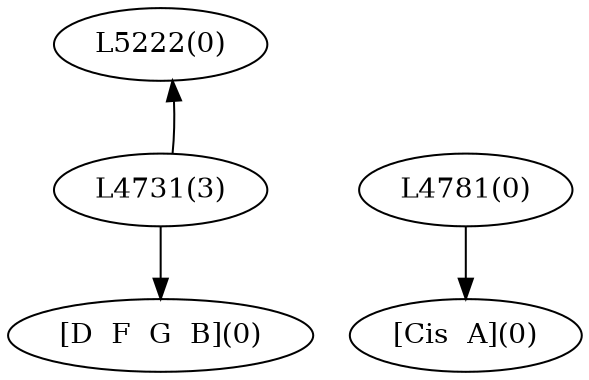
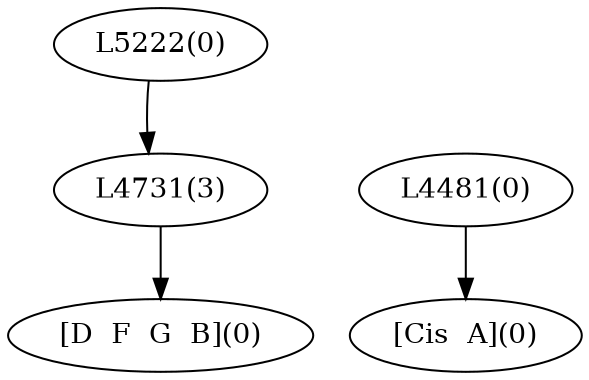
  digraph {
    n1 [label="L4731(3)"]
-   "L4781(0)"
+   "L4781(0)" [label="L4481(0)"]
    "L5222(0)"
    "[D  F  G  B](0)"
    "[Cis  A](0)"
    subgraph sub_1 {
      rank=same
      n1
      "L4781(0)"
    }
    subgraph sub_2 {
      rank=min
      "L5222(0)"
    }
    subgraph sub_3 {
      rank=max
      "[D  F  G  B](0)"
      "[Cis  A](0)"
    }
    n1 -> "[D  F  G  B](0)"
    "L4781(0)" -> "[Cis  A](0)"
-   n1 -> "L5222(0)"
+   "L5222(0)" -> n1
  }
